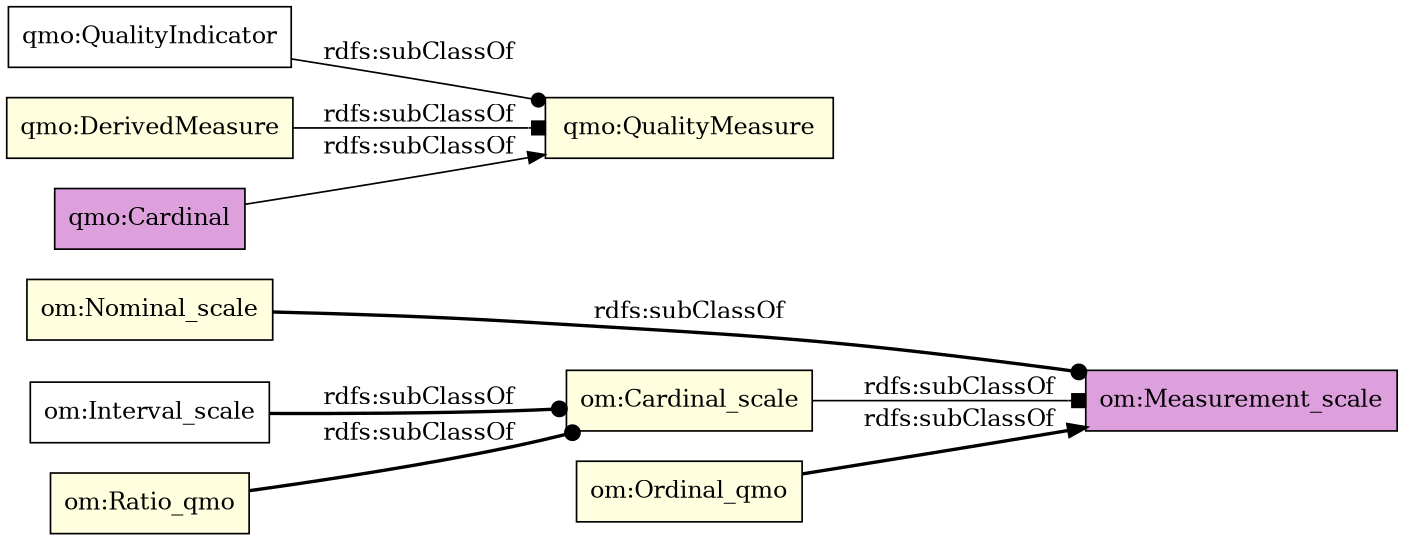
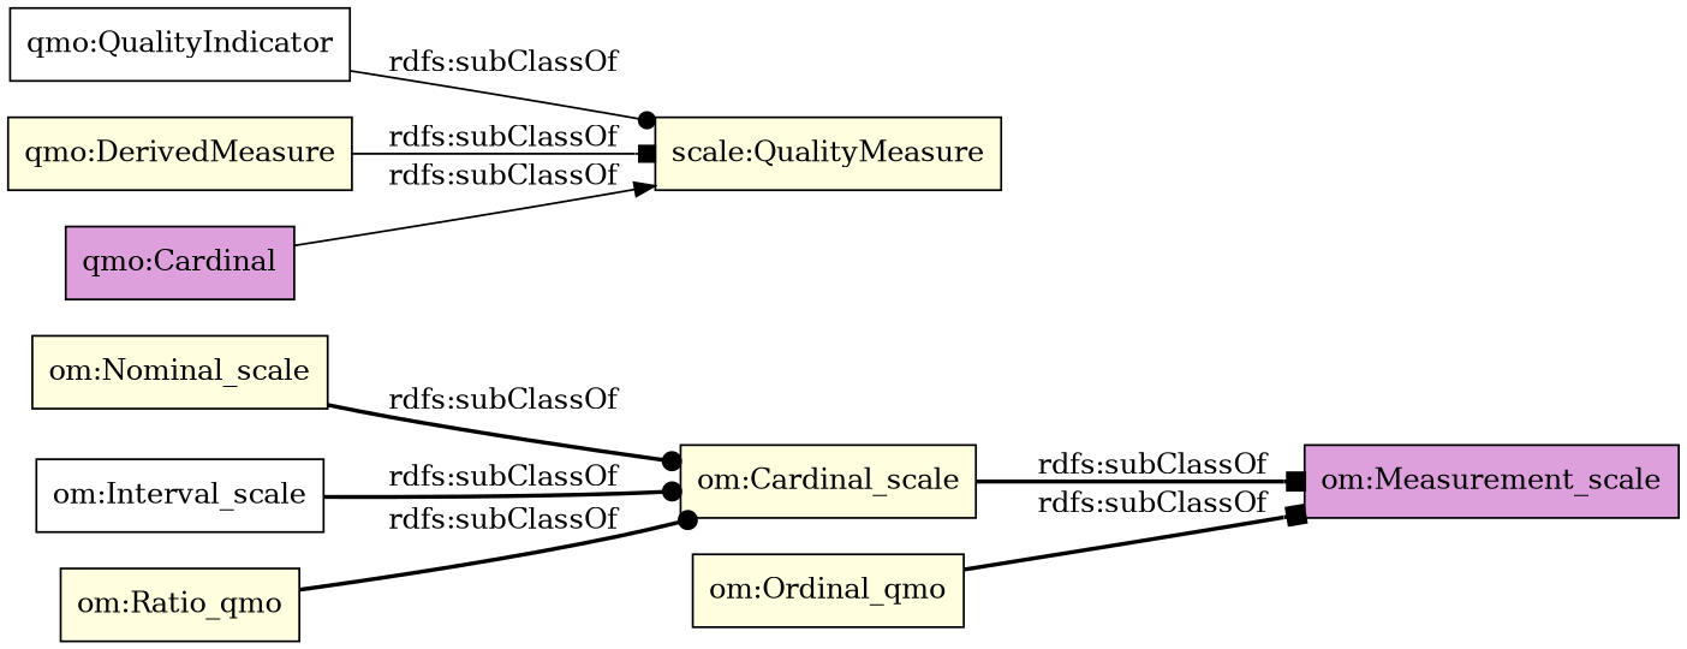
  digraph {
    rankdir=LR
    node [color=black fillcolor=lightyellow shape=rectangle style=filled]
    edge [arrowhead=dot style=bold]
    "om:Measurement_scale" [fillcolor=plum]
    "om:Nominal_scale"
    "om:Cardinal_scale"
    "om:Interval_scale" [fillcolor=white]
    n5 [label="om:Ordinal_qmo"]
    "qmo:QualityIndicator" [fillcolor=white]
-   "qmo:QualityMeasure"
+   "qmo:QualityMeasure" [label="scale:QualityMeasure"]
    n8 [label="om:Ratio_qmo"]
    "qmo:DerivedMeasure"
    n10 [fillcolor=plum label="qmo:Cardinal"]
-   "om:Nominal_scale" -> "om:Measurement_scale" [label="rdfs:subClassOf"]
-   "om:Cardinal_scale" -> "om:Measurement_scale" [arrowhead=box label="rdfs:subClassOf" style=solid]
+   "om:Nominal_scale" -> "om:Cardinal_scale" [label="rdfs:subClassOf"]
+   "om:Cardinal_scale" -> "om:Measurement_scale" [arrowhead=box label="rdfs:subClassOf"]
    "om:Interval_scale" -> "om:Cardinal_scale" [label="rdfs:subClassOf"]
-   n5 -> "om:Measurement_scale" [arrowhead=normal label="rdfs:subClassOf"]
+   n5 -> "om:Measurement_scale" [arrowhead=box label="rdfs:subClassOf"]
    "qmo:QualityIndicator" -> "qmo:QualityMeasure" [label="rdfs:subClassOf" style=solid]
    n8 -> "om:Cardinal_scale" [label="rdfs:subClassOf"]
    "qmo:DerivedMeasure" -> "qmo:QualityMeasure" [arrowhead=box label="rdfs:subClassOf" style=solid]
    n10 -> "qmo:QualityMeasure" [arrowhead=normal label="rdfs:subClassOf" style=solid]
  }
